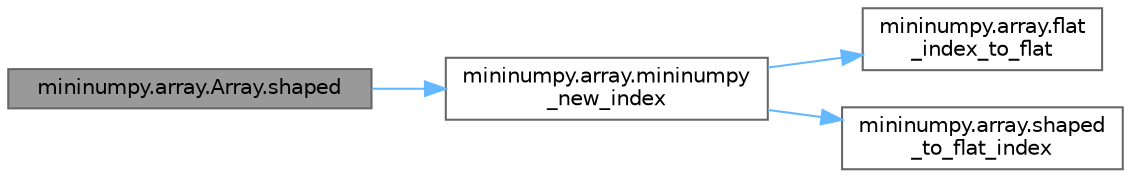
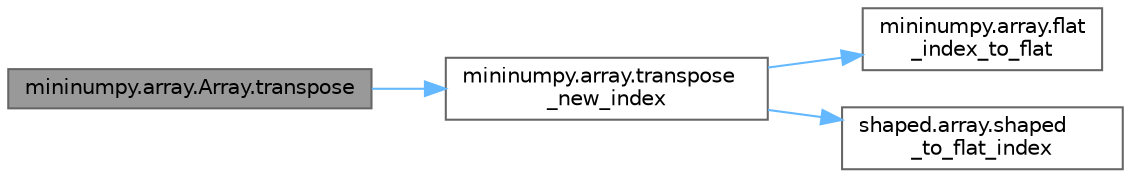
  digraph {
    rankdir=LR
    node [color=grey40 fillcolor=white fontname=Helvetica fontsize=10 shape=box style=filled]
    edge [color=steelblue1 fontname=Helvetica fontsize=10 labelfontname=Helvetica labelfontsize=10 style=solid]
-   n1 [color=gray40 fillcolor=grey60 fontcolor=black height=0.2 label="mininumpy.array.Array.shaped" width=0.4]
-   n2 [height=0.2 label="mininumpy.array.mininumpy\l_new_index" width=0.4]
+   n1 [color=gray40 fillcolor=grey60 fontcolor=black height=0.2 label="mininumpy.array.Array.transpose" width=0.4]
+   n2 [height=0.2 label="mininumpy.array.transpose\l_new_index" width=0.4]
    n3 [height=0.2 label="mininumpy.array.flat\l_index_to_flat" width=0.4]
-   n4 [height=0.2 label="mininumpy.array.shaped\l_to_flat_index" width=0.4]
+   n4 [height=0.2 label="shaped.array.shaped\l_to_flat_index" width=0.4]
    n1 -> n2
    n2 -> n3
    n2 -> n4
  }
